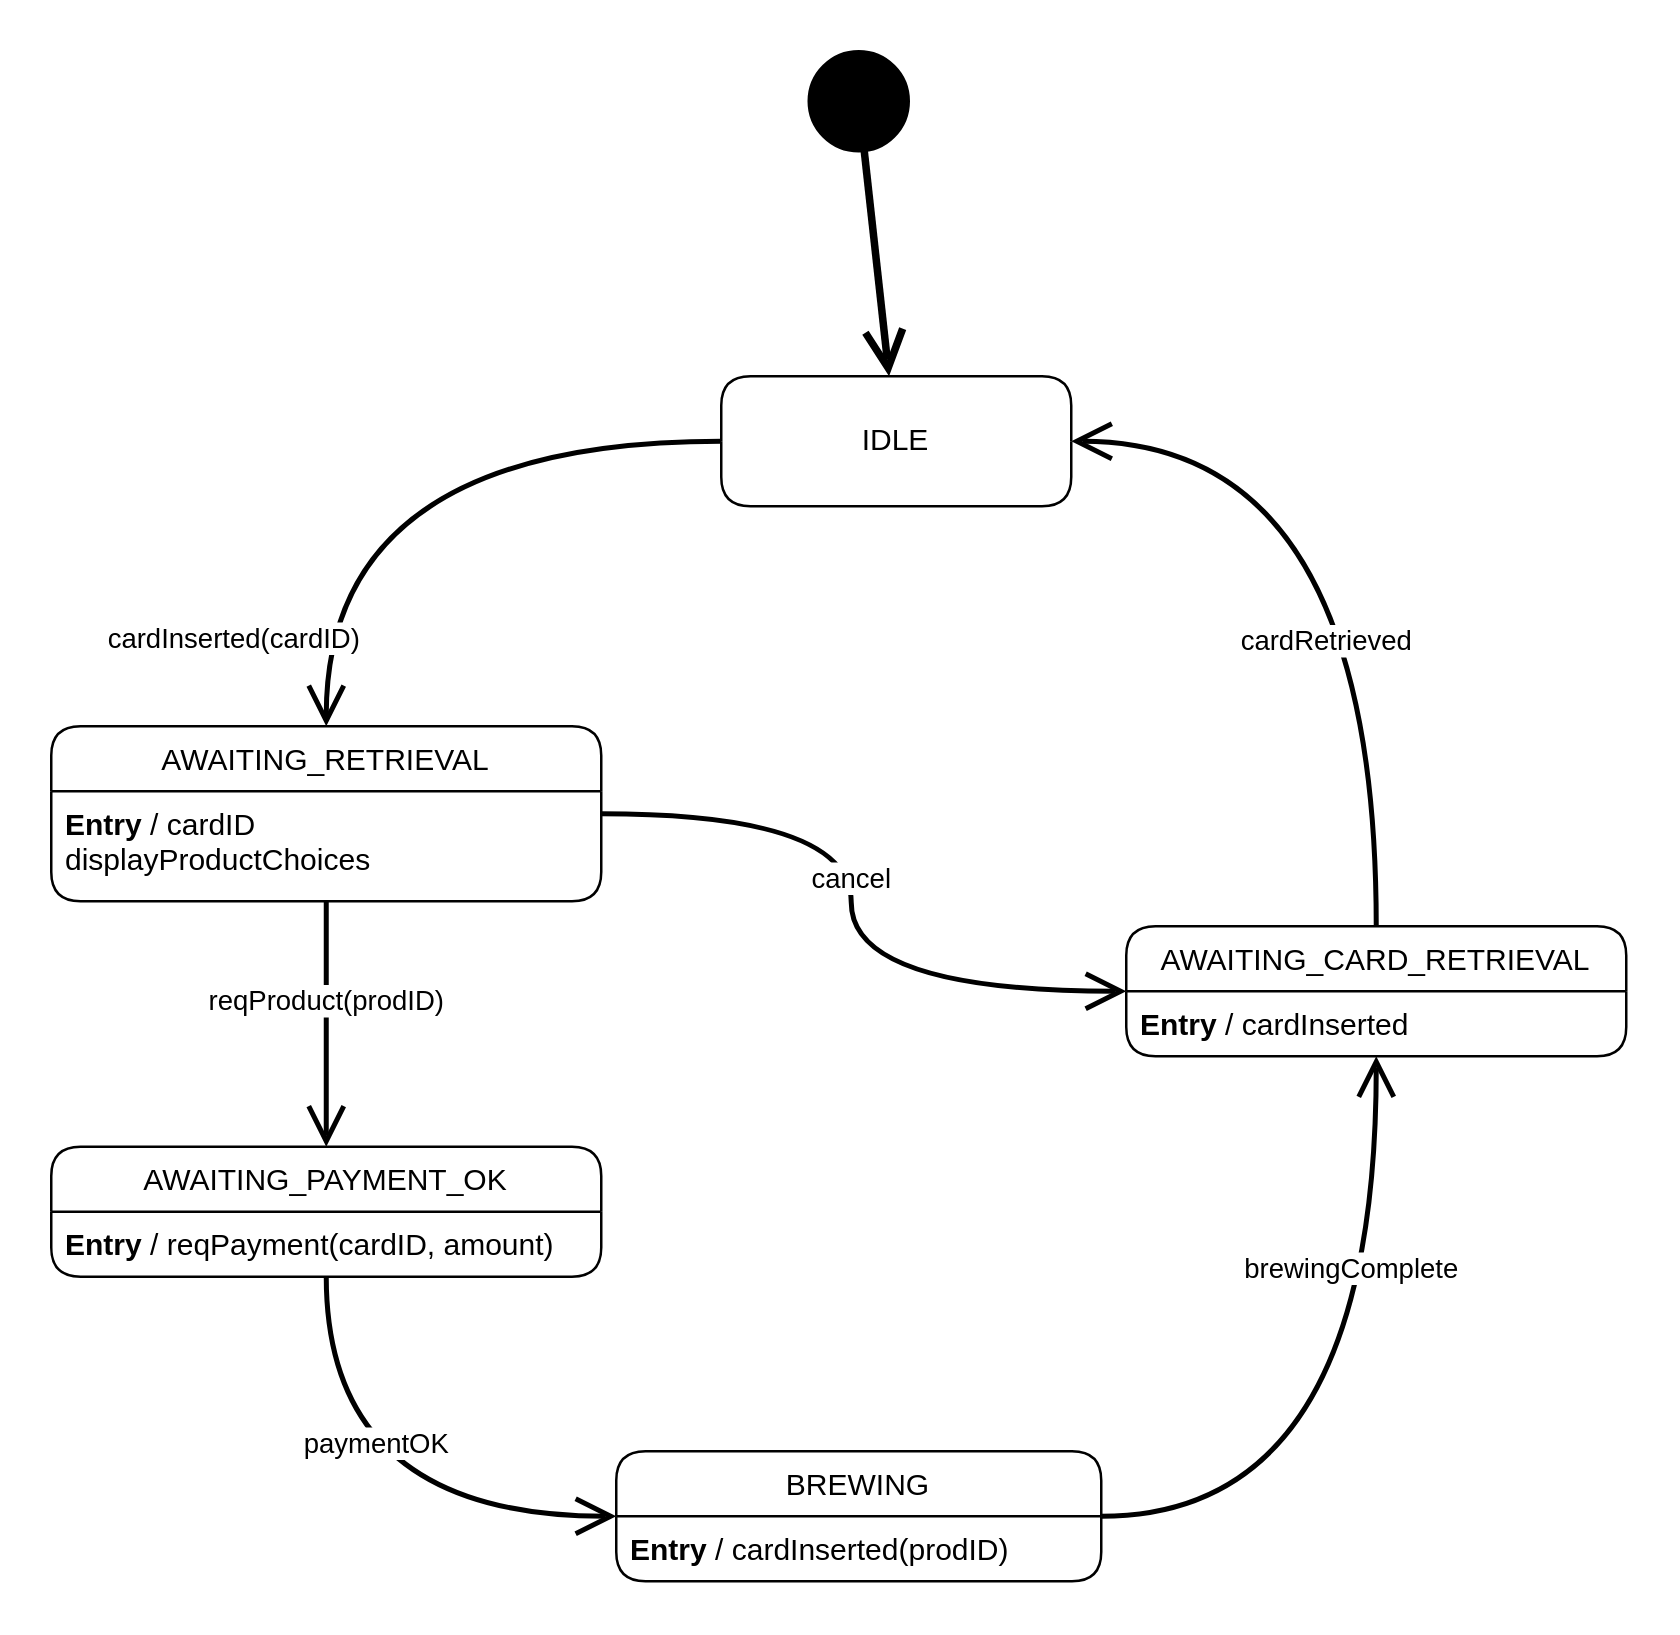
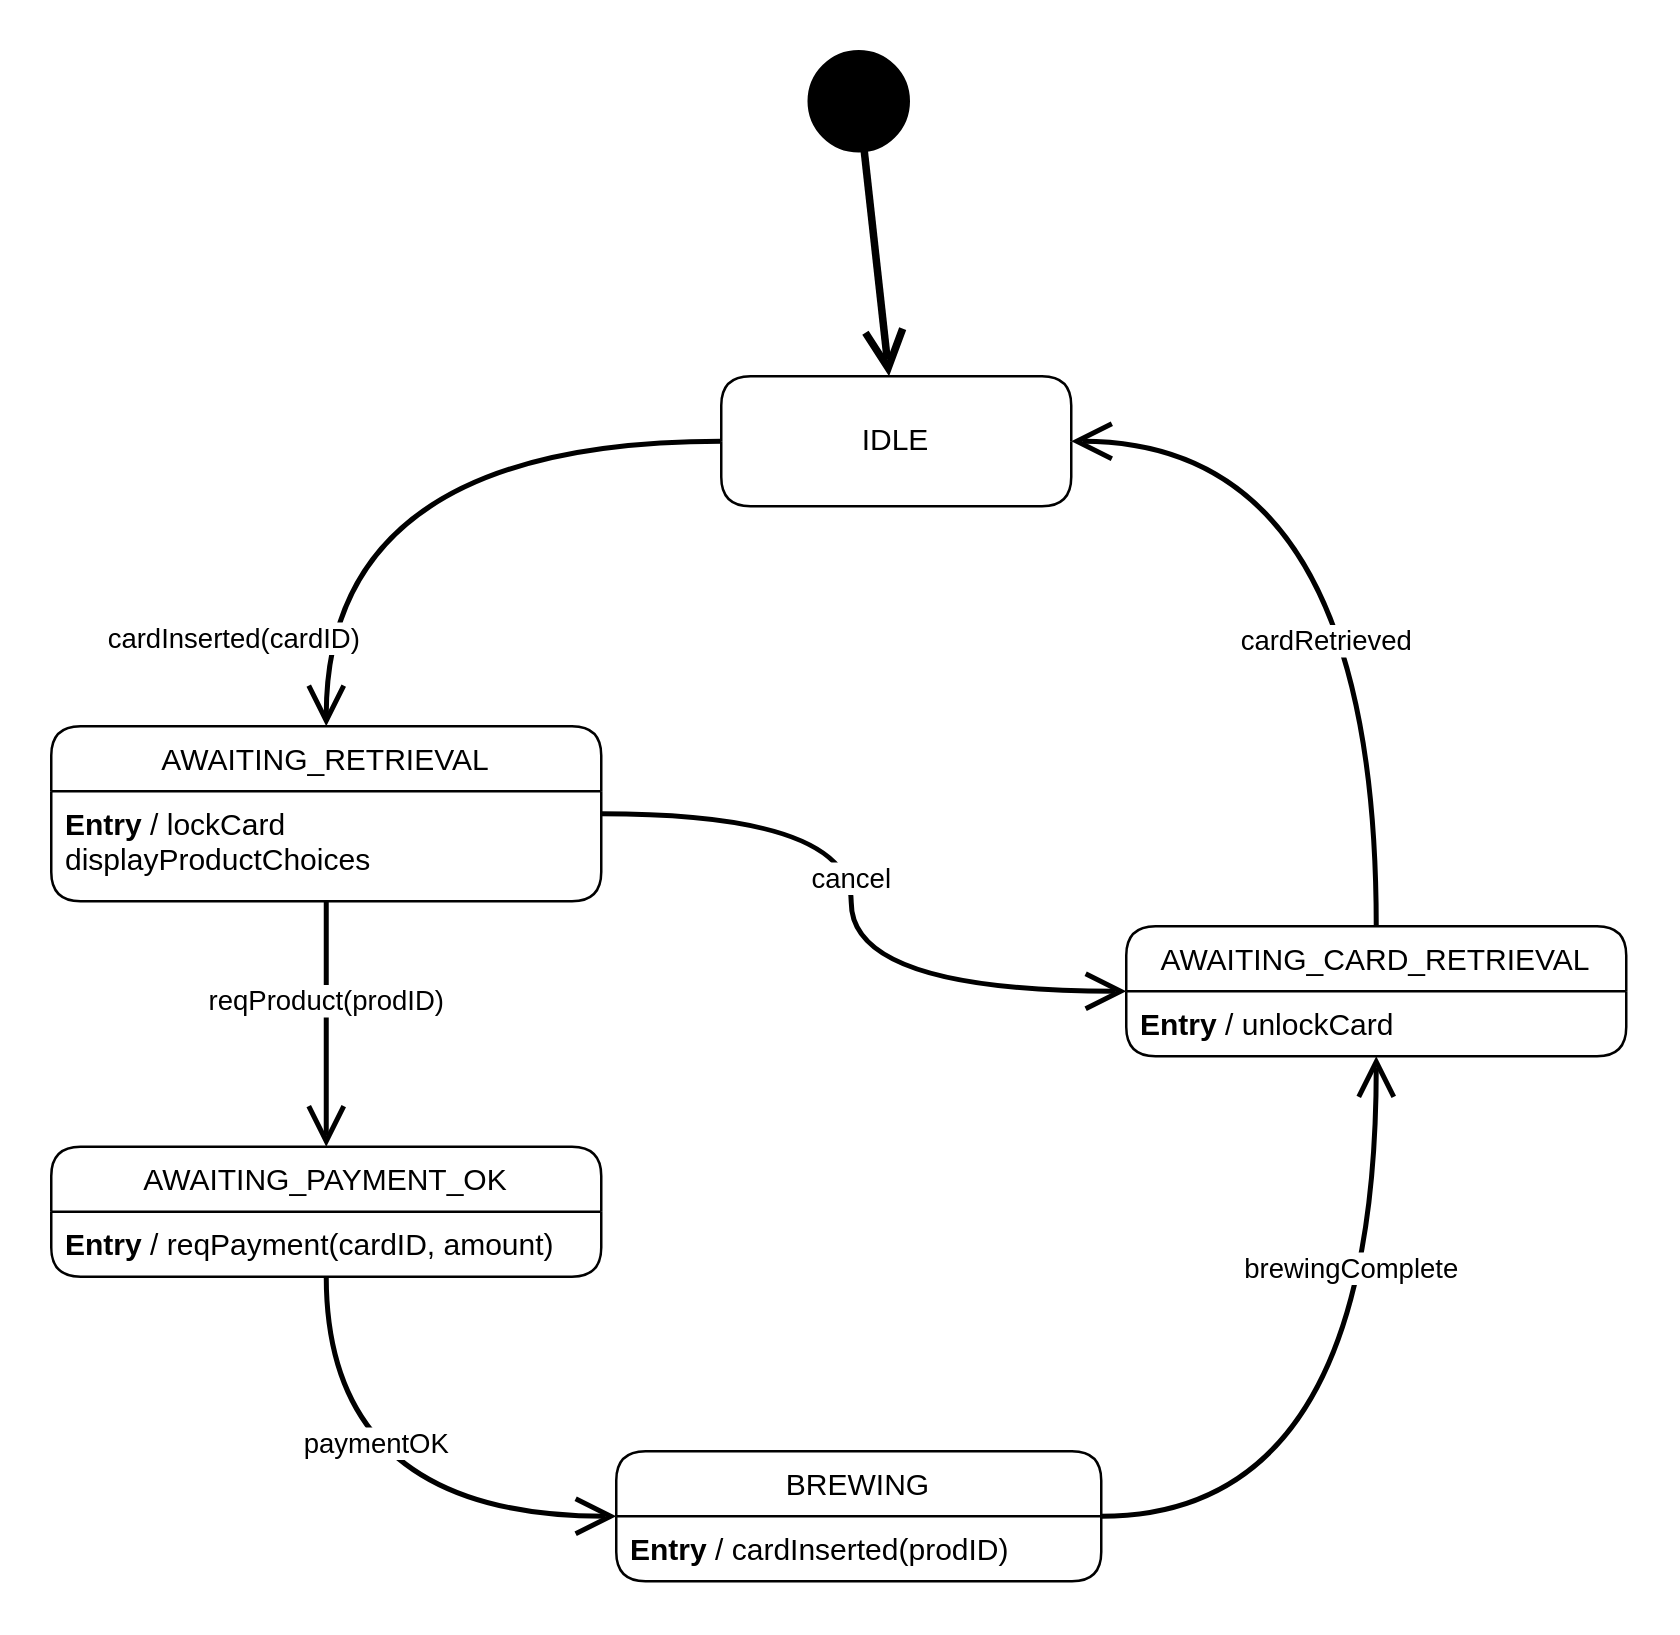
  <mxCell id="0" />
  <mxCell id="1" parent="0" />
  <mxCell id="2" value="IDLE" style="swimlane;fontStyle=0;childLayout=stackLayout;horizontal=1;startSize=26;fillColor=none;horizontalStack=0;resizeParent=1;resizeParentMax=0;resizeLast=0;collapsible=0;marginBottom=0;swimlaneLine=0;rounded=1;perimeterSpacing=0;strokeWidth=1;glass=0;verticalAlign=middle;spacing=2;spacingTop=24;" parent="1" vertex="1"><mxGeometry x="288" y="150" width="140" height="52" as="geometry" /></mxCell>
  <mxCell id="3" value="AWAITING_RETRIEVAL" style="swimlane;fontStyle=0;childLayout=stackLayout;horizontal=1;startSize=26;fillColor=none;horizontalStack=0;resizeParent=1;resizeParentMax=0;resizeLast=0;collapsible=0;marginBottom=0;swimlaneLine=1;rounded=1;perimeterSpacing=0;strokeWidth=1;glass=0;" parent="1" vertex="1"><mxGeometry x="20" y="290" width="220" height="70" as="geometry" /></mxCell>
- <mxCell id="4" value="&lt;b&gt;Entry&lt;/b&gt; / cardID&lt;br&gt;displayProductChoices" style="text;strokeColor=none;fillColor=none;align=left;verticalAlign=top;spacingLeft=4;spacingRight=4;overflow=hidden;rotatable=0;points=[[0,0.5],[1,0.5]];portConstraint=eastwest;html=1;" parent="3" vertex="1"><mxGeometry y="26" width="220" height="44" as="geometry" /></mxCell>
+ <mxCell id="4" value="&lt;b&gt;Entry&lt;/b&gt; / lockCard&lt;br&gt;displayProductChoices" style="text;strokeColor=none;fillColor=none;align=left;verticalAlign=top;spacingLeft=4;spacingRight=4;overflow=hidden;rotatable=0;points=[[0,0.5],[1,0.5]];portConstraint=eastwest;html=1;" parent="3" vertex="1"><mxGeometry y="26" width="220" height="44" as="geometry" /></mxCell>
  <mxCell id="5" value="AWAITING_PAYMENT_OK" style="swimlane;fontStyle=0;childLayout=stackLayout;horizontal=1;startSize=26;fillColor=none;horizontalStack=0;resizeParent=1;resizeParentMax=0;resizeLast=0;collapsible=0;marginBottom=0;swimlaneLine=1;rounded=1;perimeterSpacing=0;strokeWidth=1;glass=0;" parent="1" vertex="1"><mxGeometry x="20" y="458.17" width="220" height="52" as="geometry" /></mxCell>
  <mxCell id="6" value="&lt;b&gt;Entry&lt;/b&gt; / reqPayment(cardID, amount)" style="text;strokeColor=none;fillColor=none;align=left;verticalAlign=top;spacingLeft=4;spacingRight=4;overflow=hidden;rotatable=0;points=[[0,0.5],[1,0.5]];portConstraint=eastwest;html=1;" parent="5" vertex="1"><mxGeometry y="26" width="220" height="26" as="geometry" /></mxCell>
  <mxCell id="7" value="BREWING" style="swimlane;fontStyle=0;childLayout=stackLayout;horizontal=1;startSize=26;fillColor=none;horizontalStack=0;resizeParent=1;resizeParentMax=0;resizeLast=0;collapsible=0;marginBottom=0;swimlaneLine=1;rounded=1;perimeterSpacing=0;strokeWidth=1;glass=0;" parent="1" vertex="1"><mxGeometry x="246" y="580" width="194" height="52" as="geometry" /></mxCell>
  <mxCell id="8" value="&lt;b&gt;Entry&lt;/b&gt; / cardInserted(prodID)" style="text;strokeColor=none;fillColor=none;align=left;verticalAlign=top;spacingLeft=4;spacingRight=4;overflow=hidden;rotatable=0;points=[[0,0.5],[1,0.5]];portConstraint=eastwest;html=1;" parent="7" vertex="1"><mxGeometry y="26" width="194" height="26" as="geometry" /></mxCell>
  <mxCell id="9" value="AWAITING_CARD_RETRIEVAL" style="swimlane;fontStyle=0;childLayout=stackLayout;horizontal=1;startSize=26;fillColor=none;horizontalStack=0;resizeParent=1;resizeParentMax=0;resizeLast=0;collapsible=0;marginBottom=0;swimlaneLine=1;rounded=1;perimeterSpacing=0;strokeWidth=1;glass=0;" parent="1" vertex="1"><mxGeometry x="450" y="370" width="200" height="52" as="geometry" /></mxCell>
- <mxCell id="10" value="&lt;b&gt;Entry&lt;/b&gt; / cardInserted" style="text;strokeColor=none;fillColor=none;align=left;verticalAlign=top;spacingLeft=4;spacingRight=4;overflow=hidden;rotatable=0;points=[[0,0.5],[1,0.5]];portConstraint=eastwest;fontStyle=0;html=1;" parent="9" vertex="1"><mxGeometry y="26" width="200" height="26" as="geometry" /></mxCell>
+ <mxCell id="10" value="&lt;b&gt;Entry&lt;/b&gt; / unlockCard" style="text;strokeColor=none;fillColor=none;align=left;verticalAlign=top;spacingLeft=4;spacingRight=4;overflow=hidden;rotatable=0;points=[[0,0.5],[1,0.5]];portConstraint=eastwest;fontStyle=0;html=1;" parent="9" vertex="1"><mxGeometry y="26" width="200" height="26" as="geometry" /></mxCell>
  <mxCell id="11" value="" style="shape=ellipse;html=1;fillColor=#000000;fontSize=18;fontColor=#ffffff;rounded=1;glass=0;strokeWidth=1;" parent="1" vertex="1"><mxGeometry x="323" y="20" width="40" height="40" as="geometry" /></mxCell>
  <mxCell id="12" value="cardInserted(cardID)" style="edgeStyle=orthogonalEdgeStyle;html=1;endArrow=open;endSize=12;strokeWidth=2;verticalAlign=bottom;curved=1;" parent="1" source="2" target="3" edge="1"><mxGeometry x="0.113" y="44" width="160" relative="1" as="geometry"><mxPoint x="170" y="300" as="sourcePoint" /><mxPoint x="330" y="300" as="targetPoint" /><mxPoint x="-44" y="44" as="offset" /></mxGeometry></mxCell>
  <mxCell id="13" value="reqProduct(prodID)" style="edgeStyle=none;html=1;endArrow=open;endSize=12;strokeWidth=2;verticalAlign=bottom;" parent="1" source="3" target="5" edge="1"><mxGeometry width="160" relative="1" as="geometry"><mxPoint x="70" y="440" as="sourcePoint" /><mxPoint x="230" y="440" as="targetPoint" /></mxGeometry></mxCell>
  <mxCell id="14" value="brewingComplete" style="edgeStyle=orthogonalEdgeStyle;html=1;endArrow=open;endSize=12;strokeWidth=2;verticalAlign=bottom;curved=1;" parent="1" source="7" target="9" edge="1"><mxGeometry x="0.359" y="10" width="160" relative="1" as="geometry"><mxPoint x="290" y="700" as="sourcePoint" /><mxPoint x="450" y="700" as="targetPoint" /><mxPoint as="offset" /></mxGeometry></mxCell>
  <mxCell id="15" value="paymentOK" style="edgeStyle=orthogonalEdgeStyle;html=1;endArrow=open;endSize=12;strokeWidth=2;verticalAlign=bottom;curved=1;" parent="1" source="5" target="7" edge="1"><mxGeometry x="-0.287" y="20" width="160" relative="1" as="geometry"><mxPoint x="10" y="610" as="sourcePoint" /><mxPoint x="170" y="610" as="targetPoint" /><Array as="points"><mxPoint x="130" y="606" /></Array><mxPoint as="offset" /></mxGeometry></mxCell>
  <mxCell id="16" value="cardRetrieved" style="edgeStyle=orthogonalEdgeStyle;html=1;endArrow=open;endSize=12;strokeWidth=2;verticalAlign=bottom;curved=1;" parent="1" source="9" target="2" edge="1"><mxGeometry x="-0.335" y="20" width="160" relative="1" as="geometry"><mxPoint x="480" y="330" as="sourcePoint" /><mxPoint x="640" y="330" as="targetPoint" /><Array as="points"><mxPoint x="550" y="176" /></Array><mxPoint as="offset" /></mxGeometry></mxCell>
  <mxCell id="17" value="&lt;br&gt;" style="edgeStyle=none;html=1;endArrow=open;endSize=12;strokeWidth=3;verticalAlign=bottom;" parent="1" source="11" target="2" edge="1"><mxGeometry width="160" relative="1" as="geometry"><mxPoint x="90" y="770" as="sourcePoint" /><mxPoint x="250" y="770" as="targetPoint" /></mxGeometry></mxCell>
  <mxCell id="18" value="cancel" style="edgeStyle=orthogonalEdgeStyle;html=1;endArrow=open;endSize=12;strokeWidth=2;verticalAlign=bottom;curved=1;" edge="1" parent="1" source="3" target="9"><mxGeometry x="-0.039" width="160" relative="1" as="geometry"><mxPoint x="260" y="320" as="sourcePoint" /><mxPoint x="420" y="320" as="targetPoint" /><Array as="points"><mxPoint x="340" y="325" /><mxPoint x="340" y="396" /></Array><mxPoint as="offset" /></mxGeometry></mxCell>
